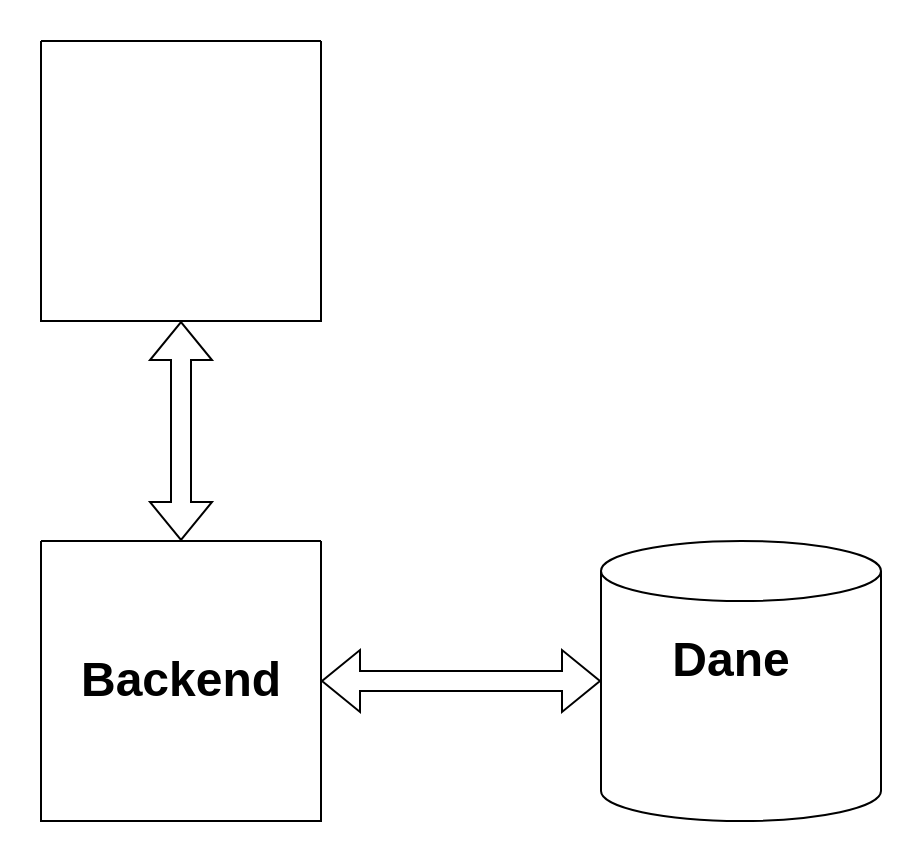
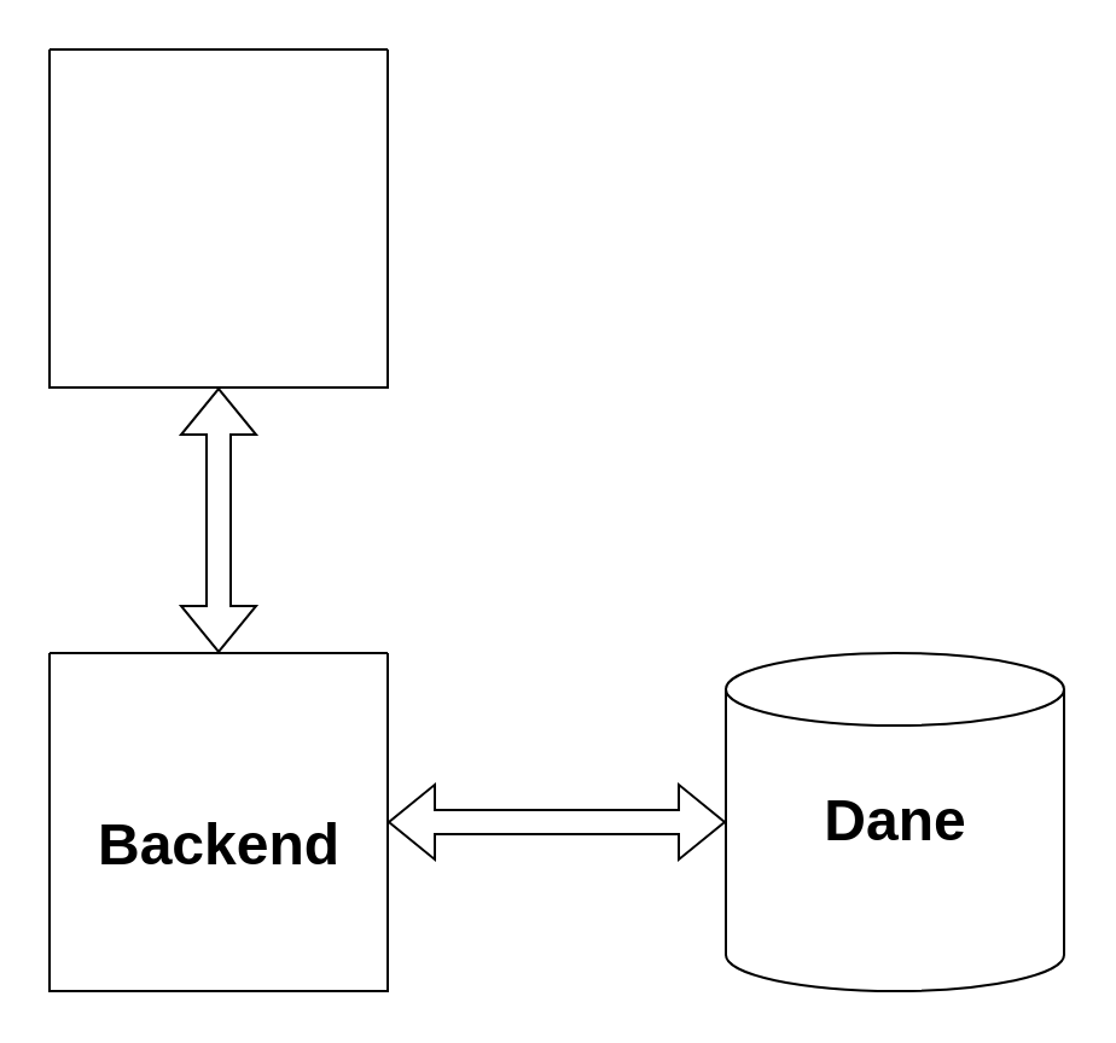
  <mxCell id="0" />
  <mxCell id="1" parent="0" />
  <mxCell id="2" value="" style="swimlane;startSize=0;" parent="1" vertex="1"><mxGeometry x="20" y="20" width="140" height="140" as="geometry" /></mxCell>
  <mxCell id="3" value="" style="shape=cylinder3;whiteSpace=wrap;html=1;boundedLbl=1;backgroundOutline=1;size=15;" parent="1" vertex="1"><mxGeometry x="300" y="270" width="140" height="140" as="geometry" /></mxCell>
  <mxCell id="4" value="" style="swimlane;startSize=0;" parent="1" vertex="1"><mxGeometry x="20" y="270" width="140" height="140" as="geometry" /></mxCell>
- <mxCell id="5" value="Backend" style="text;strokeColor=none;fillColor=none;html=1;fontSize=24;fontStyle=1;verticalAlign=middle;align=center;" parent="4" vertex="1"><mxGeometry x="20" y="50" width="100" height="40" as="geometry" /></mxCell>
+ <mxCell id="5" value="Backend" style="text;strokeColor=none;fillColor=none;html=1;fontSize=24;fontStyle=1;verticalAlign=middle;align=center;" parent="4" vertex="1"><mxGeometry x="20" y="60" width="100" height="40" as="geometry" /></mxCell>
  <mxCell id="6" value="" style="shape=flexArrow;endArrow=classic;startArrow=classic;html=1;rounded=0;entryX=0.5;entryY=1;entryDx=0;entryDy=0;exitX=0.5;exitY=0;exitDx=0;exitDy=0;" parent="1" target="2" edge="1" source="4"><mxGeometry width="100" height="100" relative="1" as="geometry"><mxPoint x="90" y="260" as="sourcePoint" /><mxPoint x="270" y="170" as="targetPoint" /></mxGeometry></mxCell>
  <mxCell id="7" value="" style="shape=flexArrow;endArrow=classic;startArrow=classic;html=1;rounded=0;entryX=0;entryY=0.5;entryDx=0;entryDy=0;exitX=1;exitY=0.5;exitDx=0;exitDy=0;entryPerimeter=0;" parent="1" source="4" target="3" edge="1"><mxGeometry width="100" height="100" relative="1" as="geometry"><mxPoint x="100" y="270" as="sourcePoint" /><mxPoint x="100" y="170" as="targetPoint" /></mxGeometry></mxCell>
- <mxCell id="8" value="Dane" style="text;strokeColor=none;fillColor=none;html=1;fontSize=24;fontStyle=1;verticalAlign=middle;align=center;" parent="1" vertex="1"><mxGeometry x="315" y="310" width="100" height="40" as="geometry" /></mxCell>
+ <mxCell id="8" value="Dane" style="text;strokeColor=none;fillColor=none;html=1;fontSize=24;fontStyle=1;verticalAlign=middle;align=center;" parent="1" vertex="1"><mxGeometry x="320" y="320" width="100" height="40" as="geometry" /></mxCell>
